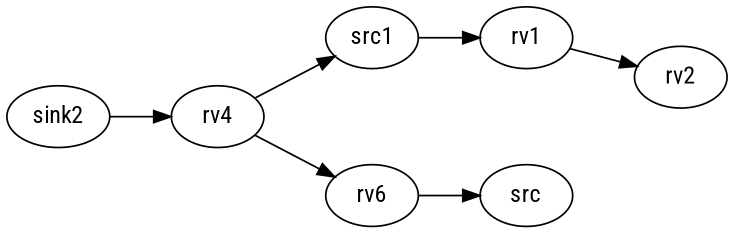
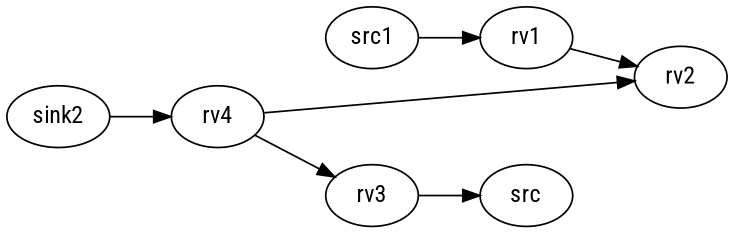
  digraph {
    fontname="Roboto Condensed"
    rankdir=LR
    node [fontname="Roboto Condensed"]
    edge [fontname="Roboto Condensed"]
    src1 [rock=true srcgold=8 srcnoise=10]
    rv1
    rv2
    n4 [label=sink2 rock=true srcgold=2 srcnoise=10]
    rv4
-   rv3 [label=rv6]
+   rv3
    n7 [label=src]
    src1 -> rv1
    rv1 -> rv2
    n4 -> rv4
-   rv4 -> src1
+   rv4 -> rv2
    rv4 -> rv3
    rv3 -> n7
  }
